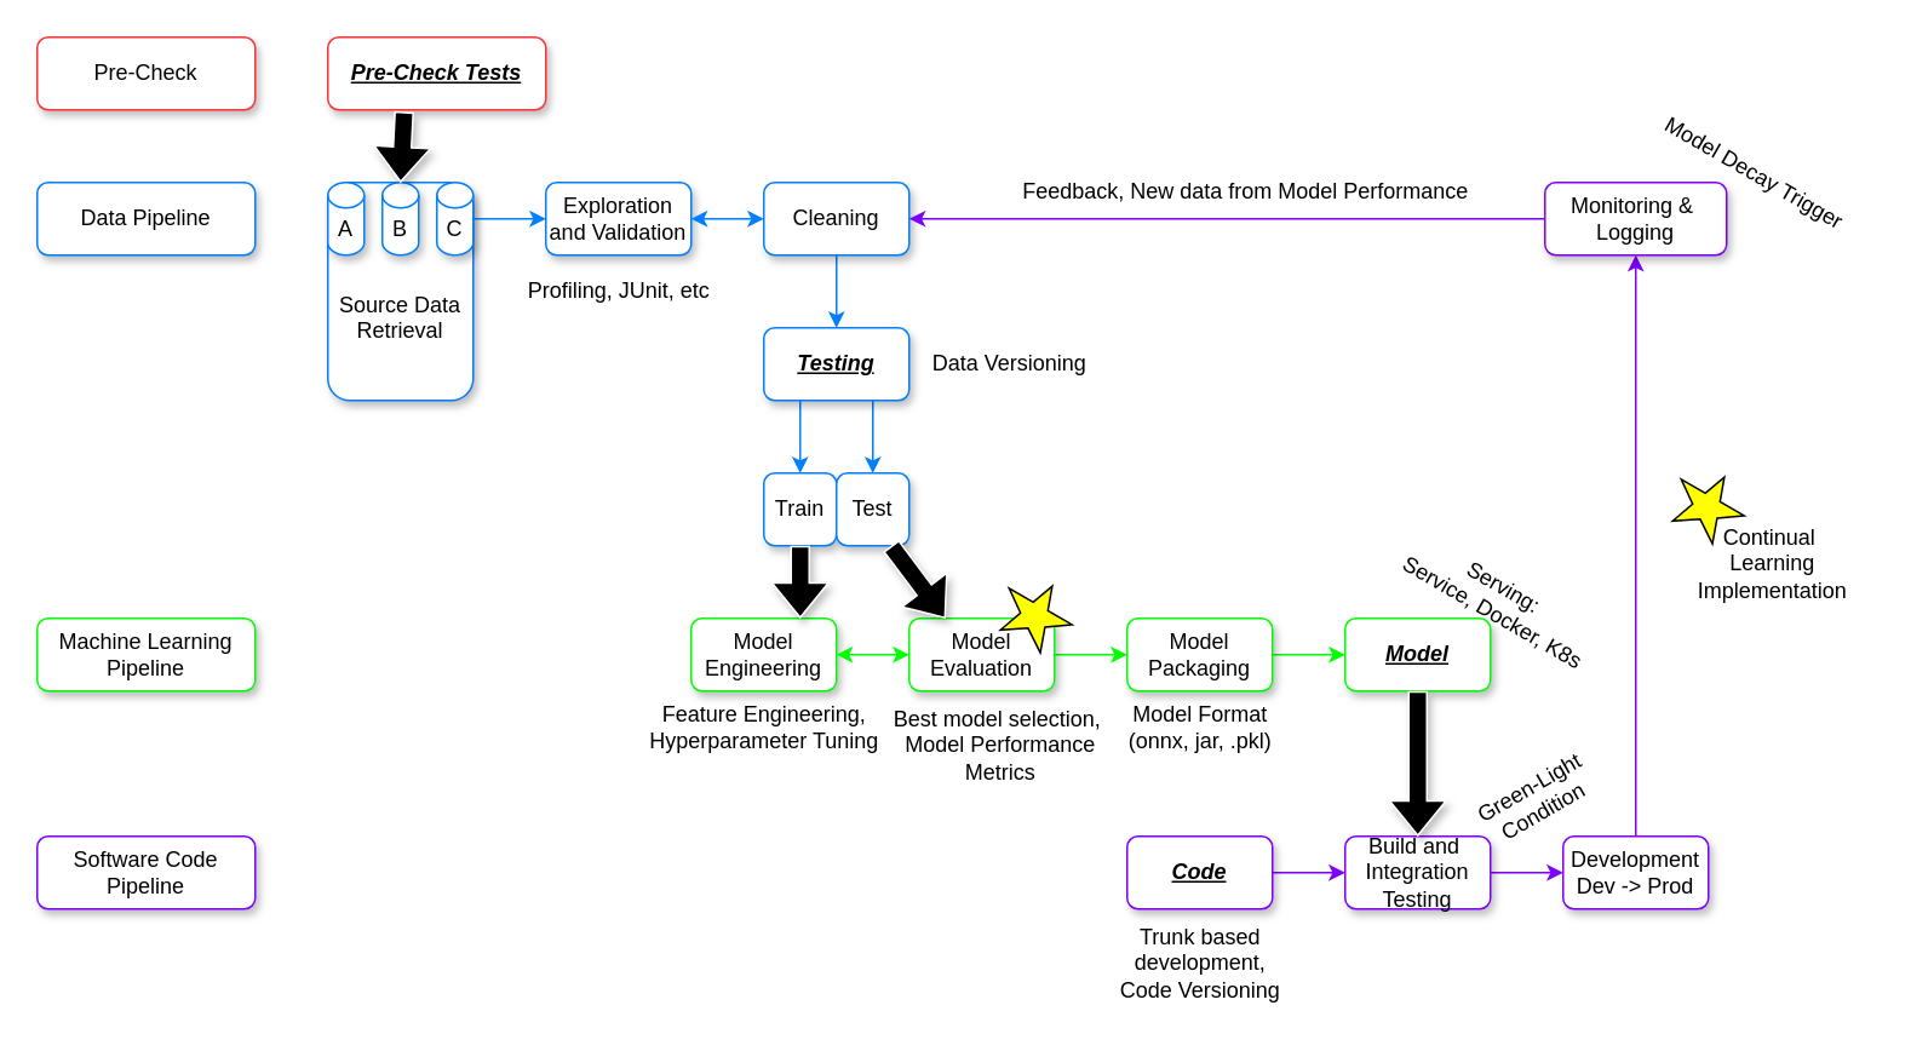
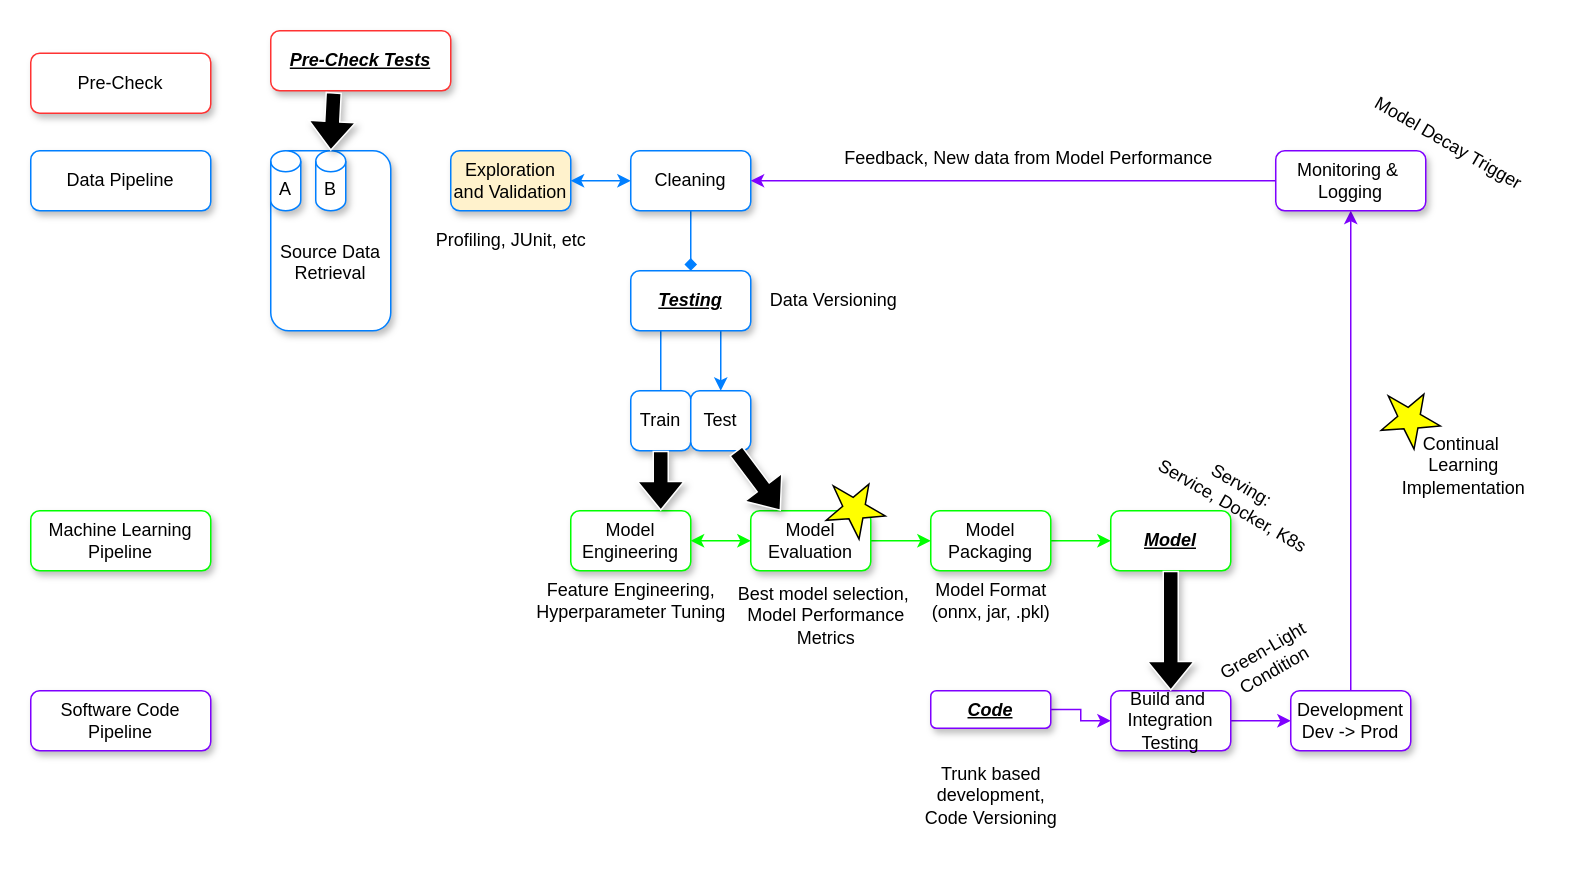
  <mxCell id="0" />
  <mxCell id="1" parent="0" />
- <mxCell id="2" value="Pre-Check" style="rounded=1;whiteSpace=wrap;html=1;shadow=1;strokeColor=#FF3333;" vertex="1" parent="1"><mxGeometry x="20" y="20" width="120" height="40" as="geometry" /></mxCell>
+ <mxCell id="2" value="Pre-Check" style="rounded=1;whiteSpace=wrap;html=1;shadow=1;strokeColor=#FF3333;" vertex="1" parent="1"><mxGeometry x="20" y="35" width="120" height="40" as="geometry" /></mxCell>
  <mxCell id="3" value="Software Code Pipeline" style="rounded=1;whiteSpace=wrap;html=1;shadow=1;strokeColor=#7F00FF;" vertex="1" parent="1"><mxGeometry x="20" y="460" width="120" height="40" as="geometry" /></mxCell>
  <mxCell id="4" value="Machine Learning Pipeline" style="rounded=1;whiteSpace=wrap;html=1;shadow=1;strokeColor=#00FF00;" vertex="1" parent="1"><mxGeometry x="20" y="340" width="120" height="40" as="geometry" /></mxCell>
  <mxCell id="5" value="Data Pipeline" style="rounded=1;whiteSpace=wrap;html=1;shadow=1;strokeColor=#007FFF;" vertex="1" parent="1"><mxGeometry x="20" y="100" width="120" height="40" as="geometry" /></mxCell>
  <mxCell id="6" value="&lt;b&gt;&lt;u&gt;&lt;i&gt;Pre-Check Tests&lt;/i&gt;&lt;/u&gt;&lt;/b&gt;" style="rounded=1;whiteSpace=wrap;html=1;shadow=1;strokeColor=#FF3333;" vertex="1" parent="1"><mxGeometry x="180" y="20" width="120" height="40" as="geometry" /></mxCell>
  <mxCell id="7" value="&lt;br&gt;&lt;br&gt;Source Data Retrieval" style="rounded=1;whiteSpace=wrap;html=1;shadow=1;strokeColor=#007FFF;" vertex="1" parent="1"><mxGeometry x="180" y="100" width="80" height="120" as="geometry" /></mxCell>
  <mxCell id="8" value="A" style="shape=cylinder3;whiteSpace=wrap;html=1;boundedLbl=1;backgroundOutline=1;size=7;shadow=1;strokeColor=#007FFF;" vertex="1" parent="1"><mxGeometry x="180" y="100" width="20" height="40" as="geometry" /></mxCell>
  <mxCell id="9" value="B" style="shape=cylinder3;whiteSpace=wrap;html=1;boundedLbl=1;backgroundOutline=1;size=7;shadow=1;strokeColor=#007FFF;" vertex="1" parent="1"><mxGeometry x="210" y="100" width="20" height="40" as="geometry" /></mxCell>
- <mxCell id="10" style="edgeStyle=orthogonalEdgeStyle;rounded=0;orthogonalLoop=1;jettySize=auto;html=1;exitX=1;exitY=0.5;exitDx=0;exitDy=0;exitPerimeter=0;entryX=0;entryY=0.5;entryDx=0;entryDy=0;strokeColor=#007FFF;" edge="1" parent="1" source="11" target="12"><mxGeometry relative="1" as="geometry" /></mxCell>
- <mxCell id="11" value="C" style="shape=cylinder3;whiteSpace=wrap;html=1;boundedLbl=1;backgroundOutline=1;size=7;shadow=1;strokeColor=#007FFF;" vertex="1" parent="1"><mxGeometry x="240" y="100" width="20" height="40" as="geometry" /></mxCell>
- <mxCell id="12" value="Exploration and Validation" style="rounded=1;whiteSpace=wrap;html=1;shadow=1;strokeColor=#007FFF;" vertex="1" parent="1"><mxGeometry x="300" y="100" width="80" height="40" as="geometry" /></mxCell>
- <mxCell id="13" style="edgeStyle=orthogonalEdgeStyle;rounded=0;orthogonalLoop=1;jettySize=auto;html=1;exitX=0.5;exitY=1;exitDx=0;exitDy=0;entryX=0.5;entryY=0;entryDx=0;entryDy=0;strokeColor=#007FFF;" edge="1" parent="1" source="14" target="17"><mxGeometry relative="1" as="geometry" /></mxCell>
+ <mxCell id="12" value="Exploration and Validation" style="rounded=1;whiteSpace=wrap;html=1;shadow=1;strokeColor=#007FFF;fillColor=#fff2cc;" vertex="1" parent="1"><mxGeometry x="300" y="100" width="80" height="40" as="geometry" /></mxCell>
+ <mxCell id="13" style="edgeStyle=orthogonalEdgeStyle;rounded=0;orthogonalLoop=1;jettySize=auto;html=1;exitX=0.5;exitY=1;exitDx=0;exitDy=0;entryX=0.5;entryY=0;entryDx=0;entryDy=0;strokeColor=#007FFF;endArrow=diamond;" edge="1" parent="1" source="14" target="17"><mxGeometry relative="1" as="geometry" /></mxCell>
  <mxCell id="14" value="Cleaning" style="rounded=1;whiteSpace=wrap;html=1;shadow=1;strokeColor=#007FFF;" vertex="1" parent="1"><mxGeometry x="420" y="100" width="80" height="40" as="geometry" /></mxCell>
- <mxCell id="15" style="edgeStyle=orthogonalEdgeStyle;rounded=0;orthogonalLoop=1;jettySize=auto;html=1;exitX=0.25;exitY=1;exitDx=0;exitDy=0;entryX=0.5;entryY=0;entryDx=0;entryDy=0;strokeColor=#007FFF;" edge="1" parent="1" source="17" target="18"><mxGeometry relative="1" as="geometry" /></mxCell>
+ <mxCell id="15" style="edgeStyle=orthogonalEdgeStyle;rounded=0;orthogonalLoop=1;jettySize=auto;html=1;exitX=0.25;exitY=1;exitDx=0;exitDy=0;entryX=0.5;entryY=0;entryDx=0;entryDy=0;strokeColor=#007FFF;endArrow=none;" edge="1" parent="1" source="17" target="18"><mxGeometry relative="1" as="geometry" /></mxCell>
  <mxCell id="16" style="edgeStyle=orthogonalEdgeStyle;rounded=0;orthogonalLoop=1;jettySize=auto;html=1;exitX=0.75;exitY=1;exitDx=0;exitDy=0;entryX=0.5;entryY=0;entryDx=0;entryDy=0;strokeColor=#007FFF;" edge="1" parent="1" source="17" target="19"><mxGeometry relative="1" as="geometry" /></mxCell>
  <mxCell id="17" value="&lt;b&gt;&lt;u&gt;&lt;i&gt;Testing&lt;/i&gt;&lt;/u&gt;&lt;/b&gt;" style="rounded=1;whiteSpace=wrap;html=1;shadow=1;strokeColor=#007FFF;" vertex="1" parent="1"><mxGeometry x="420" y="180" width="80" height="40" as="geometry" /></mxCell>
  <mxCell id="18" value="Train" style="rounded=1;whiteSpace=wrap;html=1;shadow=1;strokeColor=#007FFF;" vertex="1" parent="1"><mxGeometry x="420" y="260" width="40" height="40" as="geometry" /></mxCell>
  <mxCell id="19" value="Test" style="rounded=1;whiteSpace=wrap;html=1;shadow=1;strokeColor=#007FFF;" vertex="1" parent="1"><mxGeometry x="460" y="260" width="40" height="40" as="geometry" /></mxCell>
  <mxCell id="20" value="Model Engineering" style="rounded=1;whiteSpace=wrap;html=1;shadow=1;strokeColor=#00FF00;" vertex="1" parent="1"><mxGeometry x="380" y="340" width="80" height="40" as="geometry" /></mxCell>
  <mxCell id="21" value="Feature Engineering, &lt;br&gt;Hyperparameter Tuning" style="text;html=1;align=center;verticalAlign=middle;resizable=0;points=[];autosize=1;strokeColor=none;fillColor=none;shadow=1;" vertex="1" parent="1"><mxGeometry x="345" y="380" width="150" height="40" as="geometry" /></mxCell>
  <mxCell id="22" style="edgeStyle=orthogonalEdgeStyle;rounded=0;orthogonalLoop=1;jettySize=auto;html=1;exitX=1;exitY=0.5;exitDx=0;exitDy=0;entryX=0;entryY=0.5;entryDx=0;entryDy=0;strokeColor=#00FF00;" edge="1" parent="1" source="23" target="26"><mxGeometry relative="1" as="geometry" /></mxCell>
  <mxCell id="23" value="Model Evaluation" style="rounded=1;whiteSpace=wrap;html=1;shadow=1;strokeColor=#00FF00;" vertex="1" parent="1"><mxGeometry x="500" y="340" width="80" height="40" as="geometry" /></mxCell>
  <mxCell id="24" value="Best model selection,&amp;nbsp;&lt;br&gt;Model Performance &lt;br&gt;Metrics" style="text;html=1;align=center;verticalAlign=middle;resizable=0;points=[];autosize=1;strokeColor=none;fillColor=none;shadow=1;" vertex="1" parent="1"><mxGeometry x="480" y="380" width="140" height="60" as="geometry" /></mxCell>
  <mxCell id="25" style="edgeStyle=orthogonalEdgeStyle;rounded=0;orthogonalLoop=1;jettySize=auto;html=1;exitX=1;exitY=0.5;exitDx=0;exitDy=0;entryX=0;entryY=0.5;entryDx=0;entryDy=0;strokeColor=#00FF00;" edge="1" parent="1" source="26" target="28"><mxGeometry relative="1" as="geometry" /></mxCell>
  <mxCell id="26" value="Model Packaging" style="rounded=1;whiteSpace=wrap;html=1;shadow=1;strokeColor=#00FF00;" vertex="1" parent="1"><mxGeometry x="620" y="340" width="80" height="40" as="geometry" /></mxCell>
  <mxCell id="27" value="Model Format&lt;br&gt;(onnx, jar, .pkl)" style="text;html=1;align=center;verticalAlign=middle;resizable=0;points=[];autosize=1;strokeColor=none;fillColor=none;shadow=1;" vertex="1" parent="1"><mxGeometry x="610" y="380" width="100" height="40" as="geometry" /></mxCell>
  <mxCell id="28" value="&lt;b&gt;&lt;u&gt;&lt;i&gt;Model&lt;/i&gt;&lt;/u&gt;&lt;/b&gt;" style="rounded=1;whiteSpace=wrap;html=1;shadow=1;strokeColor=#00FF00;" vertex="1" parent="1"><mxGeometry x="740" y="340" width="80" height="40" as="geometry" /></mxCell>
  <mxCell id="29" value="Serving:&amp;nbsp;&lt;br&gt;Service, Docker, K8s" style="text;html=1;align=center;verticalAlign=middle;resizable=0;points=[];autosize=1;strokeColor=none;fillColor=none;shadow=1;rotation=30;" vertex="1" parent="1"><mxGeometry x="760" y="310" width="130" height="40" as="geometry" /></mxCell>
  <mxCell id="30" style="edgeStyle=orthogonalEdgeStyle;rounded=0;orthogonalLoop=1;jettySize=auto;html=1;exitX=1;exitY=0.5;exitDx=0;exitDy=0;entryX=0;entryY=0.5;entryDx=0;entryDy=0;strokeColor=#7F00FF;" edge="1" parent="1" source="31" target="33"><mxGeometry relative="1" as="geometry" /></mxCell>
- <mxCell id="31" value="&lt;b&gt;&lt;u&gt;&lt;i&gt;Code&lt;/i&gt;&lt;/u&gt;&lt;/b&gt;" style="rounded=1;whiteSpace=wrap;html=1;shadow=1;strokeColor=#7F00FF;" vertex="1" parent="1"><mxGeometry x="620" y="460" width="80" height="40" as="geometry" /></mxCell>
+ <mxCell id="31" value="&lt;b&gt;&lt;u&gt;&lt;i&gt;Code&lt;/i&gt;&lt;/u&gt;&lt;/b&gt;" style="rounded=1;whiteSpace=wrap;html=1;shadow=1;strokeColor=#7F00FF;" vertex="1" parent="1"><mxGeometry x="620" y="460" width="80" height="25" as="geometry" /></mxCell>
  <mxCell id="32" style="edgeStyle=orthogonalEdgeStyle;rounded=0;orthogonalLoop=1;jettySize=auto;html=1;exitX=1;exitY=0.5;exitDx=0;exitDy=0;entryX=0;entryY=0.5;entryDx=0;entryDy=0;strokeColor=#7F00FF;" edge="1" parent="1" source="33" target="35"><mxGeometry relative="1" as="geometry" /></mxCell>
  <mxCell id="33" value="Build and&amp;nbsp;&lt;br&gt;Integration Testing" style="rounded=1;whiteSpace=wrap;html=1;shadow=1;strokeColor=#7F00FF;" vertex="1" parent="1"><mxGeometry x="740" y="460" width="80" height="40" as="geometry" /></mxCell>
  <mxCell id="34" style="edgeStyle=orthogonalEdgeStyle;rounded=0;orthogonalLoop=1;jettySize=auto;html=1;exitX=0.5;exitY=0;exitDx=0;exitDy=0;entryX=0.5;entryY=1;entryDx=0;entryDy=0;strokeColor=#7F00FF;" edge="1" parent="1" source="35" target="37"><mxGeometry relative="1" as="geometry" /></mxCell>
  <mxCell id="35" value="Development&lt;br&gt;Dev -&amp;gt; Prod" style="rounded=1;whiteSpace=wrap;html=1;shadow=1;strokeColor=#7F00FF;" vertex="1" parent="1"><mxGeometry x="860" y="460" width="80" height="40" as="geometry" /></mxCell>
  <mxCell id="36" style="edgeStyle=orthogonalEdgeStyle;rounded=0;orthogonalLoop=1;jettySize=auto;html=1;entryX=1;entryY=0.5;entryDx=0;entryDy=0;strokeColor=#7F00FF;" edge="1" parent="1" source="37" target="14"><mxGeometry relative="1" as="geometry" /></mxCell>
  <mxCell id="37" value="Monitoring &amp;amp;&amp;nbsp;&lt;br&gt;Logging" style="rounded=1;whiteSpace=wrap;html=1;shadow=1;strokeColor=#7F00FF;" vertex="1" parent="1"><mxGeometry x="850" y="100" width="100" height="40" as="geometry" /></mxCell>
  <mxCell id="38" value="" style="verticalLabelPosition=bottom;verticalAlign=top;html=1;shape=mxgraph.basic.star;rotation=30;fillColor=#FFFF00;" vertex="1" parent="1"><mxGeometry x="550" y="320" width="40" height="35" as="geometry" /></mxCell>
  <mxCell id="39" value="" style="verticalLabelPosition=bottom;verticalAlign=top;html=1;shape=mxgraph.basic.star;rotation=30;fillColor=#FFFF00;" vertex="1" parent="1"><mxGeometry x="920.001" y="259.995" width="40" height="35" as="geometry" /></mxCell>
  <mxCell id="40" value="Continual&amp;nbsp;&lt;br&gt;Learning&lt;br&gt;Implementation" style="text;html=1;align=center;verticalAlign=middle;resizable=0;points=[];autosize=1;strokeColor=none;fillColor=none;" vertex="1" parent="1"><mxGeometry x="920" y="280" width="110" height="60" as="geometry" /></mxCell>
  <mxCell id="41" value="" style="shape=flexArrow;endArrow=classic;html=1;rounded=0;exitX=0.35;exitY=1.025;exitDx=0;exitDy=0;entryX=0.5;entryY=0;entryDx=0;entryDy=0;entryPerimeter=0;exitPerimeter=0;shadow=1;fillColor=#000000;strokeColor=#FFFFFF;" edge="1" parent="1" source="6" target="9"><mxGeometry width="50" height="50" relative="1" as="geometry"><mxPoint x="215" y="90" as="sourcePoint" /><mxPoint x="265" y="40" as="targetPoint" /></mxGeometry></mxCell>
  <mxCell id="42" value="" style="endArrow=classic;startArrow=classic;html=1;rounded=0;entryX=0;entryY=0.5;entryDx=0;entryDy=0;exitX=1;exitY=0.5;exitDx=0;exitDy=0;strokeColor=#007FFF;" edge="1" parent="1" source="12" target="14"><mxGeometry width="50" height="50" relative="1" as="geometry"><mxPoint x="540" y="370" as="sourcePoint" /><mxPoint x="590" y="320" as="targetPoint" /></mxGeometry></mxCell>
  <mxCell id="43" value="" style="shape=flexArrow;endArrow=classic;html=1;rounded=0;exitX=0.5;exitY=1;exitDx=0;exitDy=0;entryX=0.75;entryY=0;entryDx=0;entryDy=0;shadow=1;fillColor=#000000;strokeColor=#FFFFFF;" edge="1" parent="1" source="18" target="20"><mxGeometry width="50" height="50" relative="1" as="geometry"><mxPoint x="540" y="370" as="sourcePoint" /><mxPoint x="590" y="320" as="targetPoint" /></mxGeometry></mxCell>
  <mxCell id="44" value="" style="shape=flexArrow;endArrow=classic;html=1;rounded=0;exitX=0.75;exitY=1;exitDx=0;exitDy=0;entryX=0.25;entryY=0;entryDx=0;entryDy=0;shadow=1;fillColor=#000000;strokeColor=#FFFFFF;" edge="1" parent="1" source="19" target="23"><mxGeometry width="50" height="50" relative="1" as="geometry"><mxPoint x="540" y="370" as="sourcePoint" /><mxPoint x="590" y="320" as="targetPoint" /></mxGeometry></mxCell>
  <mxCell id="45" value="" style="shape=flexArrow;endArrow=classic;html=1;rounded=0;entryX=0.5;entryY=0;entryDx=0;entryDy=0;exitX=0.5;exitY=1;exitDx=0;exitDy=0;shadow=1;fillColor=#000000;strokeColor=#FFFFFF;" edge="1" parent="1" source="28" target="33"><mxGeometry width="50" height="50" relative="1" as="geometry"><mxPoint x="540" y="370" as="sourcePoint" /><mxPoint x="590" y="320" as="targetPoint" /></mxGeometry></mxCell>
  <mxCell id="46" value="" style="endArrow=classic;startArrow=classic;html=1;rounded=0;exitX=1;exitY=0.5;exitDx=0;exitDy=0;entryX=0;entryY=0.5;entryDx=0;entryDy=0;strokeColor=#00FF00;" edge="1" parent="1" source="20" target="23"><mxGeometry width="50" height="50" relative="1" as="geometry"><mxPoint x="540" y="370" as="sourcePoint" /><mxPoint x="590" y="320" as="targetPoint" /></mxGeometry></mxCell>
  <mxCell id="47" value="Trunk based&lt;br&gt;development, &lt;br&gt;Code Versioning" style="text;html=1;align=center;verticalAlign=middle;resizable=0;points=[];autosize=1;strokeColor=none;fillColor=none;" vertex="1" parent="1"><mxGeometry x="605" y="500" width="110" height="60" as="geometry" /></mxCell>
  <mxCell id="48" value="Green-Light&lt;br&gt;Condition" style="text;html=1;align=center;verticalAlign=middle;resizable=0;points=[];autosize=1;strokeColor=none;fillColor=none;rotation=-30;" vertex="1" parent="1"><mxGeometry x="800" y="420" width="90" height="40" as="geometry" /></mxCell>
  <mxCell id="49" value="Feedback, New data from Model Performance" style="text;html=1;align=center;verticalAlign=middle;resizable=0;points=[];autosize=1;strokeColor=none;fillColor=none;" vertex="1" parent="1"><mxGeometry x="550" y="90" width="270" height="30" as="geometry" /></mxCell>
  <mxCell id="50" value="Profiling, JUnit, etc" style="text;html=1;align=center;verticalAlign=middle;resizable=0;points=[];autosize=1;strokeColor=none;fillColor=none;" vertex="1" parent="1"><mxGeometry x="280" y="145" width="120" height="30" as="geometry" /></mxCell>
  <mxCell id="51" value="Data Versioning" style="text;html=1;align=center;verticalAlign=middle;resizable=0;points=[];autosize=1;strokeColor=none;fillColor=none;" vertex="1" parent="1"><mxGeometry x="500" y="185" width="110" height="30" as="geometry" /></mxCell>
  <mxCell id="52" value="Model Decay Trigger" style="text;html=1;align=center;verticalAlign=middle;resizable=0;points=[];autosize=1;strokeColor=none;fillColor=none;rotation=30;" vertex="1" parent="1"><mxGeometry x="900" y="80" width="130" height="30" as="geometry" /></mxCell>
